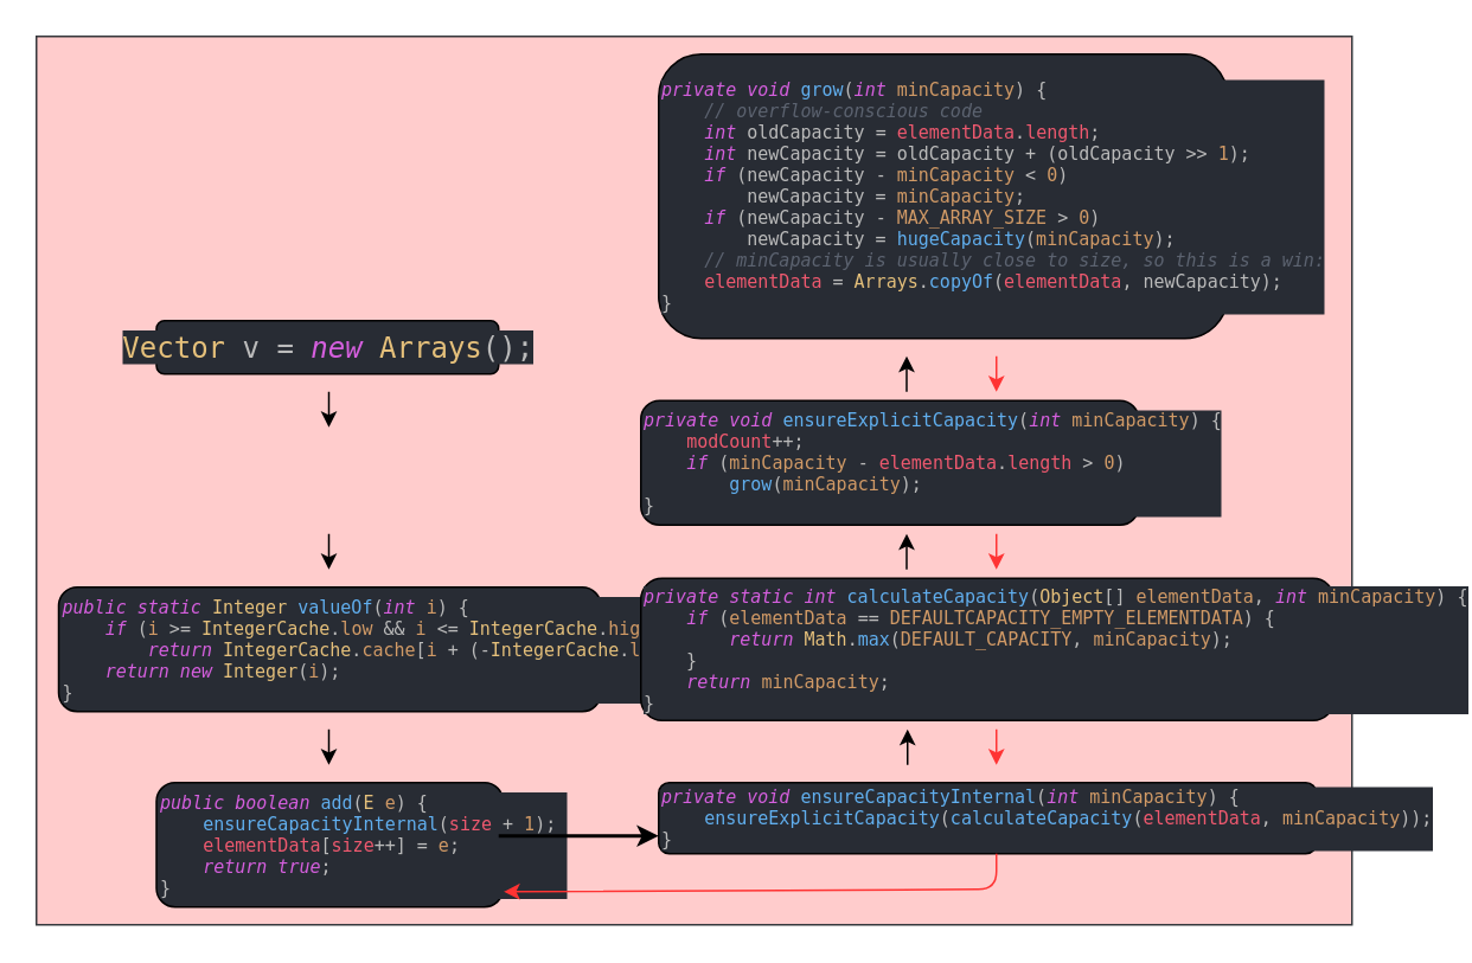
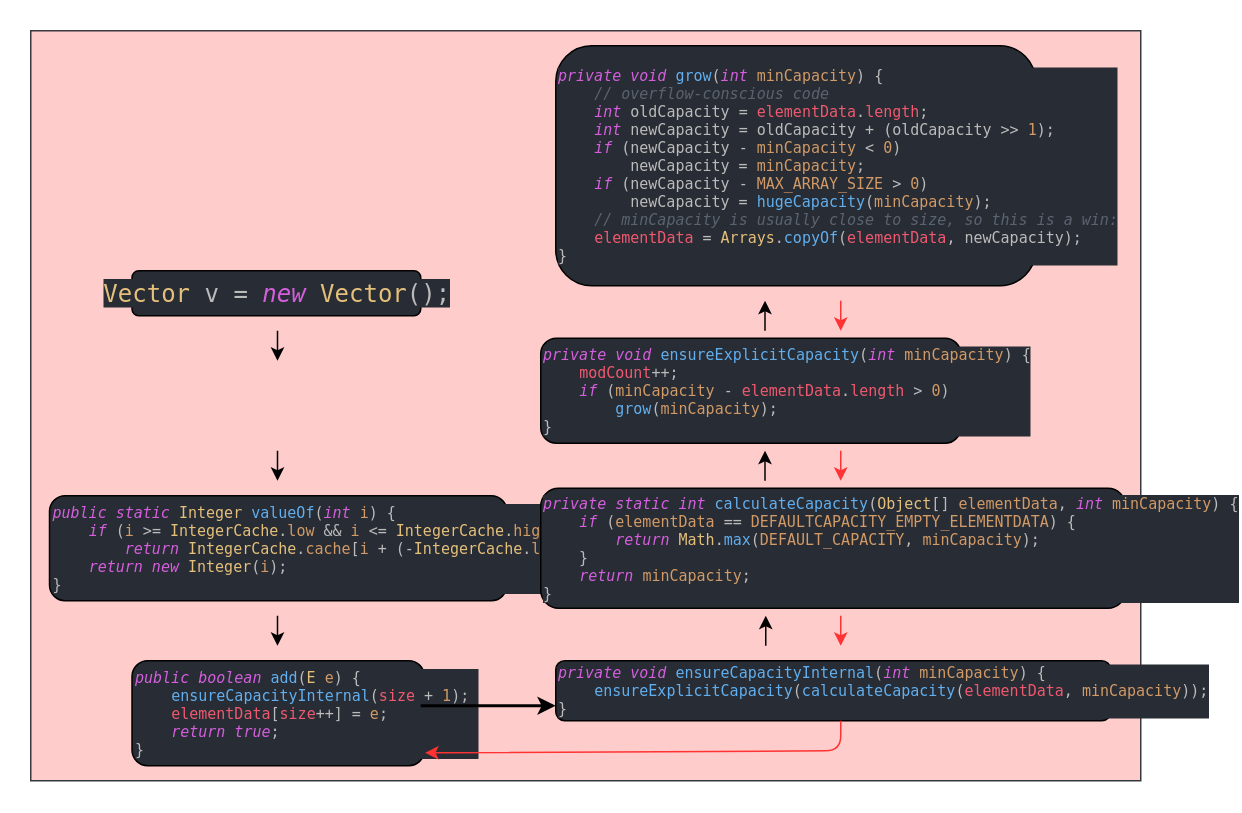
  <mxCell id="0" />
  <mxCell id="1" parent="0" />
  <mxCell id="2" value="" style="rounded=0;whiteSpace=wrap;html=1;shadow=0;glass=0;sketch=0;fillColor=#ffcccc;strokeColor=#36393d;" parent="1" vertex="1"><mxGeometry x="20" y="20" width="740" height="500" as="geometry" /></mxCell>
- <mxCell id="3" value="&lt;pre style=&quot;background-color: rgb(40 , 44 , 52) ; color: rgb(187 , 187 , 187) ; font-family: &amp;#34;jetbrains mono&amp;#34; , monospace ; font-size: 10px&quot;&gt;&lt;pre style=&quot;font-family: &amp;#34;jetbrains mono&amp;#34; , monospace ; font-size: 12pt&quot;&gt;&lt;span style=&quot;color: #e5c07b&quot;&gt;Vector &lt;/span&gt;v = &lt;span style=&quot;color: #d55fde ; font-style: italic&quot;&gt;new &lt;/span&gt;&lt;span style=&quot;color: #e5c07b&quot;&gt;Arrays&lt;/span&gt;();&lt;/pre&gt;&lt;/pre&gt;" style="rounded=1;whiteSpace=wrap;html=1;shadow=0;glass=0;sketch=0;gradientColor=none;fillColor=#282C34;" parent="1" vertex="1"><mxGeometry x="87.5" y="180" width="192.5" height="30" as="geometry" /></mxCell>
+ <mxCell id="3" value="&lt;pre style=&quot;background-color: rgb(40 , 44 , 52) ; color: rgb(187 , 187 , 187) ; font-family: &amp;#34;jetbrains mono&amp;#34; , monospace ; font-size: 10px&quot;&gt;&lt;pre style=&quot;font-family: &amp;#34;jetbrains mono&amp;#34; , monospace ; font-size: 12pt&quot;&gt;&lt;span style=&quot;color: #e5c07b&quot;&gt;Vector &lt;/span&gt;v = &lt;span style=&quot;color: #d55fde ; font-style: italic&quot;&gt;new &lt;/span&gt;&lt;span style=&quot;color: #e5c07b&quot;&gt;Vector&lt;/span&gt;();&lt;/pre&gt;&lt;/pre&gt;" style="rounded=1;whiteSpace=wrap;html=1;shadow=0;glass=0;sketch=0;gradientColor=none;fillColor=#282C34;" parent="1" vertex="1"><mxGeometry x="87.5" y="180" width="192.5" height="30" as="geometry" /></mxCell>
  <mxCell id="4" value="" style="endArrow=classic;html=1;strokeWidth=1;" parent="1" edge="1"><mxGeometry width="50" height="50" relative="1" as="geometry"><mxPoint x="184.5" y="220" as="sourcePoint" /><mxPoint x="184.5" y="240" as="targetPoint" /></mxGeometry></mxCell>
  <mxCell id="5" value="&lt;pre style=&quot;background-color: rgb(40 , 44 , 52) ; color: rgb(187 , 187 , 187) ; font-family: &amp;#34;jetbrains mono&amp;#34; , monospace ; font-size: 10px&quot;&gt;&lt;span style=&quot;color: #d55fde ; font-style: italic&quot;&gt;public static &lt;/span&gt;&lt;span style=&quot;color: #e5c07b&quot;&gt;Integer &lt;/span&gt;&lt;span style=&quot;color: #61afef&quot;&gt;valueOf&lt;/span&gt;(&lt;span style=&quot;color: #d55fde ; font-style: italic&quot;&gt;int &lt;/span&gt;&lt;span style=&quot;color: #d19a66&quot;&gt;i&lt;/span&gt;) {&lt;br&gt;    &lt;span style=&quot;color: #d55fde ; font-style: italic&quot;&gt;if &lt;/span&gt;(&lt;span style=&quot;color: #d19a66&quot;&gt;i &lt;/span&gt;&amp;gt;= &lt;span style=&quot;color: #e5c07b&quot;&gt;IntegerCache&lt;/span&gt;.&lt;span style=&quot;color: #d19a66&quot;&gt;low &lt;/span&gt;&amp;amp;&amp;amp; &lt;span style=&quot;color: #d19a66&quot;&gt;i &lt;/span&gt;&amp;lt;= &lt;span style=&quot;color: #e5c07b&quot;&gt;IntegerCache&lt;/span&gt;.&lt;span style=&quot;color: #d19a66&quot;&gt;high&lt;/span&gt;)&lt;br&gt;        &lt;span style=&quot;color: #d55fde ; font-style: italic&quot;&gt;return &lt;/span&gt;&lt;span style=&quot;color: #e5c07b&quot;&gt;IntegerCache&lt;/span&gt;.&lt;span style=&quot;color: #d19a66&quot;&gt;cache&lt;/span&gt;[&lt;span style=&quot;color: #d19a66&quot;&gt;i &lt;/span&gt;+ (-&lt;span style=&quot;color: #e5c07b&quot;&gt;IntegerCache&lt;/span&gt;.&lt;span style=&quot;color: #d19a66&quot;&gt;low&lt;/span&gt;)];&lt;br&gt;    &lt;span style=&quot;color: #d55fde ; font-style: italic&quot;&gt;return new &lt;/span&gt;&lt;span style=&quot;color: #e5c07b&quot;&gt;Integer&lt;/span&gt;(&lt;span style=&quot;color: #d19a66&quot;&gt;i&lt;/span&gt;);&lt;br&gt;}&lt;/pre&gt;" style="rounded=1;whiteSpace=wrap;html=1;shadow=0;glass=0;sketch=0;fillColor=#282C34;gradientColor=none;align=left;" parent="1" vertex="1"><mxGeometry x="32.5" y="330" width="305" height="70" as="geometry" /></mxCell>
  <mxCell id="6" value="&lt;pre style=&quot;background-color: rgb(40 , 44 , 52) ; color: rgb(187 , 187 , 187) ; font-family: &amp;#34;jetbrains mono&amp;#34; , monospace ; font-size: 10px&quot;&gt;&lt;span style=&quot;color: #d55fde ; font-style: italic&quot;&gt;public boolean &lt;/span&gt;&lt;span style=&quot;color: #61afef&quot;&gt;add&lt;/span&gt;(&lt;span style=&quot;color: #e5c07b&quot;&gt;E &lt;/span&gt;&lt;span style=&quot;color: #d19a66&quot;&gt;e&lt;/span&gt;) {&lt;br&gt;    &lt;span style=&quot;color: #61afef&quot;&gt;ensureCapacityInternal&lt;/span&gt;(&lt;span style=&quot;color: #ef596f&quot;&gt;size &lt;/span&gt;+ &lt;span style=&quot;color: #d19a66&quot;&gt;1&lt;/span&gt;); &lt;span style=&quot;color: #5c6370 ; font-style: italic&quot;&gt;&lt;br&gt;&lt;/span&gt;&lt;span style=&quot;color: #5c6370 ; font-style: italic&quot;&gt;    &lt;/span&gt;&lt;span style=&quot;color: #ef596f&quot;&gt;elementData&lt;/span&gt;[&lt;span style=&quot;color: #ef596f&quot;&gt;size&lt;/span&gt;++] = &lt;span style=&quot;color: #d19a66&quot;&gt;e&lt;/span&gt;;&lt;br&gt;    &lt;span style=&quot;color: #d55fde ; font-style: italic&quot;&gt;return true&lt;/span&gt;;&lt;br&gt;}&lt;/pre&gt;" style="rounded=1;whiteSpace=wrap;html=1;shadow=0;glass=0;sketch=0;fillColor=#282C34;gradientColor=none;align=left;" parent="1" vertex="1"><mxGeometry x="87.5" y="440" width="195" height="70" as="geometry" /></mxCell>
  <mxCell id="7" value="&lt;pre style=&quot;background-color: rgb(40 , 44 , 52) ; color: rgb(187 , 187 , 187) ; font-family: &amp;#34;jetbrains mono&amp;#34; , monospace ; font-size: 10px&quot;&gt;&lt;span style=&quot;color: #d55fde ; font-style: italic&quot;&gt;private void &lt;/span&gt;&lt;span style=&quot;color: #61afef&quot;&gt;ensureCapacityInternal&lt;/span&gt;(&lt;span style=&quot;color: #d55fde ; font-style: italic&quot;&gt;int &lt;/span&gt;&lt;span style=&quot;color: #d19a66&quot;&gt;minCapacity&lt;/span&gt;) {&lt;br&gt;    &lt;span style=&quot;color: #61afef&quot;&gt;ensureExplicitCapacity&lt;/span&gt;(&lt;span style=&quot;color: #61afef&quot;&gt;calculateCapacity&lt;/span&gt;(&lt;span style=&quot;color: #ef596f&quot;&gt;elementData&lt;/span&gt;, &lt;span style=&quot;color: #d19a66&quot;&gt;minCapacity&lt;/span&gt;));&lt;br&gt;}&lt;/pre&gt;" style="rounded=1;whiteSpace=wrap;html=1;shadow=0;glass=0;sketch=0;fillColor=#282C34;gradientColor=none;align=left;" parent="1" vertex="1"><mxGeometry x="370" y="440" width="370" height="40" as="geometry" /></mxCell>
  <mxCell id="8" value="&lt;pre style=&quot;background-color: rgb(40 , 44 , 52) ; color: rgb(187 , 187 , 187) ; font-family: &amp;#34;jetbrains mono&amp;#34; , monospace ; font-size: 10px&quot;&gt;&lt;span style=&quot;color: #d55fde ; font-style: italic&quot;&gt;private void &lt;/span&gt;&lt;span style=&quot;color: #61afef&quot;&gt;ensureExplicitCapacity&lt;/span&gt;(&lt;span style=&quot;color: #d55fde ; font-style: italic&quot;&gt;int &lt;/span&gt;&lt;span style=&quot;color: #d19a66&quot;&gt;minCapacity&lt;/span&gt;) {&lt;br&gt;    &lt;span style=&quot;color: #ef596f&quot;&gt;modCount&lt;/span&gt;++;&lt;span style=&quot;color: #5c6370 ; font-style: italic&quot;&gt;&lt;br&gt;&lt;/span&gt;&lt;span style=&quot;color: #5c6370 ; font-style: italic&quot;&gt;    &lt;/span&gt;&lt;span style=&quot;color: #d55fde ; font-style: italic&quot;&gt;if &lt;/span&gt;(&lt;span style=&quot;color: #d19a66&quot;&gt;minCapacity &lt;/span&gt;- &lt;span style=&quot;color: #ef596f&quot;&gt;elementData&lt;/span&gt;.&lt;span style=&quot;color: #ef596f&quot;&gt;length &lt;/span&gt;&amp;gt; &lt;span style=&quot;color: #d19a66&quot;&gt;0&lt;/span&gt;)&lt;br&gt;        &lt;span style=&quot;color: #61afef&quot;&gt;grow&lt;/span&gt;(&lt;span style=&quot;color: #d19a66&quot;&gt;minCapacity&lt;/span&gt;);&lt;br&gt;}&lt;/pre&gt;" style="rounded=1;whiteSpace=wrap;html=1;shadow=0;glass=0;sketch=0;fillColor=#282C34;gradientColor=none;align=left;" parent="1" vertex="1"><mxGeometry x="360" y="225" width="280" height="70" as="geometry" /></mxCell>
  <mxCell id="9" value="&lt;pre style=&quot;background-color: rgb(40 , 44 , 52) ; color: rgb(187 , 187 , 187) ; font-family: &amp;#34;jetbrains mono&amp;#34; , monospace ; font-size: 10px&quot;&gt;&lt;span style=&quot;color: #d55fde ; font-style: italic&quot;&gt;private void &lt;/span&gt;&lt;span style=&quot;color: #61afef&quot;&gt;grow&lt;/span&gt;(&lt;span style=&quot;color: #d55fde ; font-style: italic&quot;&gt;int &lt;/span&gt;&lt;span style=&quot;color: #d19a66&quot;&gt;minCapacity&lt;/span&gt;) {&lt;br&gt;    &lt;span style=&quot;color: #5c6370 ; font-style: italic&quot;&gt;// overflow-conscious code&lt;br&gt;&lt;/span&gt;&lt;span style=&quot;color: #5c6370 ; font-style: italic&quot;&gt;    &lt;/span&gt;&lt;span style=&quot;color: #d55fde ; font-style: italic&quot;&gt;int &lt;/span&gt;oldCapacity = &lt;span style=&quot;color: #ef596f&quot;&gt;elementData&lt;/span&gt;.&lt;span style=&quot;color: #ef596f&quot;&gt;length&lt;/span&gt;;&lt;br&gt;    &lt;span style=&quot;color: #d55fde ; font-style: italic&quot;&gt;int &lt;/span&gt;newCapacity = oldCapacity + (oldCapacity &amp;gt;&amp;gt; &lt;span style=&quot;color: #d19a66&quot;&gt;1&lt;/span&gt;);&lt;br&gt;    &lt;span style=&quot;color: #d55fde ; font-style: italic&quot;&gt;if &lt;/span&gt;(newCapacity - &lt;span style=&quot;color: #d19a66&quot;&gt;minCapacity &lt;/span&gt;&amp;lt; &lt;span style=&quot;color: #d19a66&quot;&gt;0&lt;/span&gt;)&lt;br&gt;        newCapacity = &lt;span style=&quot;color: #d19a66&quot;&gt;minCapacity&lt;/span&gt;;&lt;br&gt;    &lt;span style=&quot;color: #d55fde ; font-style: italic&quot;&gt;if &lt;/span&gt;(newCapacity - &lt;span style=&quot;color: #d19a66&quot;&gt;MAX_ARRAY_SIZE &lt;/span&gt;&amp;gt; &lt;span style=&quot;color: #d19a66&quot;&gt;0&lt;/span&gt;)&lt;br&gt;        newCapacity = &lt;span style=&quot;color: #61afef&quot;&gt;hugeCapacity&lt;/span&gt;(&lt;span style=&quot;color: #d19a66&quot;&gt;minCapacity&lt;/span&gt;);&lt;br&gt;    &lt;span style=&quot;color: #5c6370 ; font-style: italic&quot;&gt;// minCapacity is usually close to size, so this is a win:&lt;br&gt;&lt;/span&gt;&lt;span style=&quot;color: #5c6370 ; font-style: italic&quot;&gt;    &lt;/span&gt;&lt;span style=&quot;color: #ef596f&quot;&gt;elementData &lt;/span&gt;= &lt;span style=&quot;color: #e5c07b&quot;&gt;Arrays&lt;/span&gt;.&lt;span style=&quot;color: #61afef&quot;&gt;copyOf&lt;/span&gt;(&lt;span style=&quot;color: #ef596f&quot;&gt;elementData&lt;/span&gt;, newCapacity);&lt;br&gt;}&lt;/pre&gt;" style="rounded=1;whiteSpace=wrap;html=1;shadow=0;glass=0;sketch=0;fillColor=#282C34;gradientColor=none;align=left;" parent="1" vertex="1"><mxGeometry x="370" y="30" width="320" height="160" as="geometry" /></mxCell>
  <mxCell id="10" value="" style="endArrow=classic;html=1;strokeWidth=2;entryX=0;entryY=0.75;entryDx=0;entryDy=0;" parent="1" target="7" edge="1"><mxGeometry width="50" height="50" relative="1" as="geometry"><mxPoint x="280" y="470" as="sourcePoint" /><mxPoint x="360" y="470" as="targetPoint" /></mxGeometry></mxCell>
  <mxCell id="11" value="" style="endArrow=classic;html=1;strokeWidth=1;" parent="1" edge="1"><mxGeometry width="50" height="50" relative="1" as="geometry"><mxPoint x="184.5" y="300" as="sourcePoint" /><mxPoint x="184.5" y="320" as="targetPoint" /></mxGeometry></mxCell>
  <mxCell id="12" value="" style="endArrow=classic;html=1;strokeWidth=1;" parent="1" edge="1"><mxGeometry width="50" height="50" relative="1" as="geometry"><mxPoint x="184.5" y="410" as="sourcePoint" /><mxPoint x="184.5" y="430" as="targetPoint" /></mxGeometry></mxCell>
  <mxCell id="13" value="" style="endArrow=classic;html=1;strokeWidth=1;" parent="1" edge="1"><mxGeometry width="50" height="50" relative="1" as="geometry"><mxPoint x="510" y="430" as="sourcePoint" /><mxPoint x="510" y="410" as="targetPoint" /></mxGeometry></mxCell>
  <mxCell id="14" value="" style="endArrow=classic;html=1;strokeWidth=1;" parent="1" edge="1"><mxGeometry width="50" height="50" relative="1" as="geometry"><mxPoint x="509.5" y="320" as="sourcePoint" /><mxPoint x="509.5" y="300" as="targetPoint" /></mxGeometry></mxCell>
  <mxCell id="15" value="" style="endArrow=classic;html=1;strokeWidth=1;fillColor=#ffcccc;strokeColor=#FF3333;" parent="1" edge="1"><mxGeometry width="50" height="50" relative="1" as="geometry"><mxPoint x="560" y="300" as="sourcePoint" /><mxPoint x="560" y="320" as="targetPoint" /></mxGeometry></mxCell>
  <mxCell id="16" value="" style="endArrow=classic;html=1;strokeWidth=1;fillColor=#ffcccc;strokeColor=#FF3333;" parent="1" edge="1"><mxGeometry width="50" height="50" relative="1" as="geometry"><mxPoint x="560" y="410" as="sourcePoint" /><mxPoint x="560" y="430" as="targetPoint" /></mxGeometry></mxCell>
  <mxCell id="17" value="" style="endArrow=classic;html=1;strokeColor=#FF3333;strokeWidth=1;entryX=1.002;entryY=0.877;entryDx=0;entryDy=0;entryPerimeter=0;" parent="1" target="6" edge="1"><mxGeometry width="50" height="50" relative="1" as="geometry"><mxPoint x="560" y="480" as="sourcePoint" /><mxPoint x="290" y="500" as="targetPoint" /><Array as="points"><mxPoint x="560" y="500" /></Array></mxGeometry></mxCell>
  <mxCell id="18" value="&lt;pre style=&quot;background-color: rgb(40 , 44 , 52) ; color: rgb(187 , 187 , 187) ; font-family: &amp;#34;jetbrains mono&amp;#34; , monospace ; font-size: 10px&quot;&gt;&lt;span style=&quot;color: #d55fde ; font-style: italic&quot;&gt;private static int &lt;/span&gt;&lt;span style=&quot;color: #61afef&quot;&gt;calculateCapacity&lt;/span&gt;(&lt;span style=&quot;color: #e5c07b&quot;&gt;Object&lt;/span&gt;[] &lt;span style=&quot;color: #d19a66&quot;&gt;elementData&lt;/span&gt;, &lt;span style=&quot;color: #d55fde ; font-style: italic&quot;&gt;int &lt;/span&gt;&lt;span style=&quot;color: #d19a66&quot;&gt;minCapacity&lt;/span&gt;) {&lt;br&gt;    &lt;span style=&quot;color: #d55fde ; font-style: italic&quot;&gt;if &lt;/span&gt;(&lt;span style=&quot;color: #d19a66&quot;&gt;elementData &lt;/span&gt;== &lt;span style=&quot;color: #d19a66&quot;&gt;DEFAULTCAPACITY_EMPTY_ELEMENTDATA&lt;/span&gt;) {&lt;br&gt;        &lt;span style=&quot;color: #d55fde ; font-style: italic&quot;&gt;return &lt;/span&gt;&lt;span style=&quot;color: #e5c07b&quot;&gt;Math&lt;/span&gt;.&lt;span style=&quot;color: #61afef&quot;&gt;max&lt;/span&gt;(&lt;span style=&quot;color: #d19a66&quot;&gt;DEFAULT_CAPACITY&lt;/span&gt;, &lt;span style=&quot;color: #d19a66&quot;&gt;minCapacity&lt;/span&gt;);&lt;br&gt;    }&lt;br&gt;    &lt;span style=&quot;color: #d55fde ; font-style: italic&quot;&gt;return &lt;/span&gt;&lt;span style=&quot;color: #d19a66&quot;&gt;minCapacity&lt;/span&gt;;&lt;br&gt;}&lt;/pre&gt;" style="rounded=1;whiteSpace=wrap;html=1;shadow=0;glass=0;sketch=0;fillColor=#282C34;gradientColor=none;align=left;" parent="1" vertex="1"><mxGeometry x="360" y="325" width="390" height="80" as="geometry" /></mxCell>
  <mxCell id="19" value="" style="endArrow=classic;html=1;strokeWidth=1;" parent="1" edge="1"><mxGeometry width="50" height="50" relative="1" as="geometry"><mxPoint x="509.5" y="220" as="sourcePoint" /><mxPoint x="509.5" y="200" as="targetPoint" /></mxGeometry></mxCell>
  <mxCell id="20" value="" style="endArrow=classic;html=1;strokeWidth=1;fillColor=#ffcccc;strokeColor=#FF3333;" parent="1" edge="1"><mxGeometry width="50" height="50" relative="1" as="geometry"><mxPoint x="560" y="200" as="sourcePoint" /><mxPoint x="560" y="220" as="targetPoint" /></mxGeometry></mxCell>
